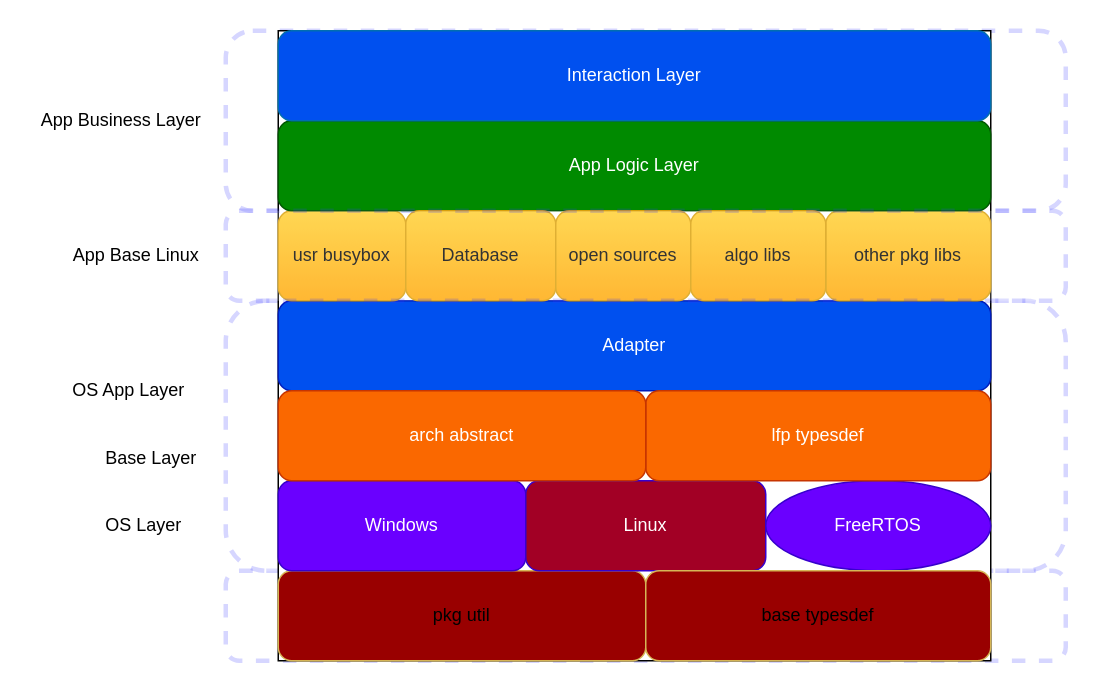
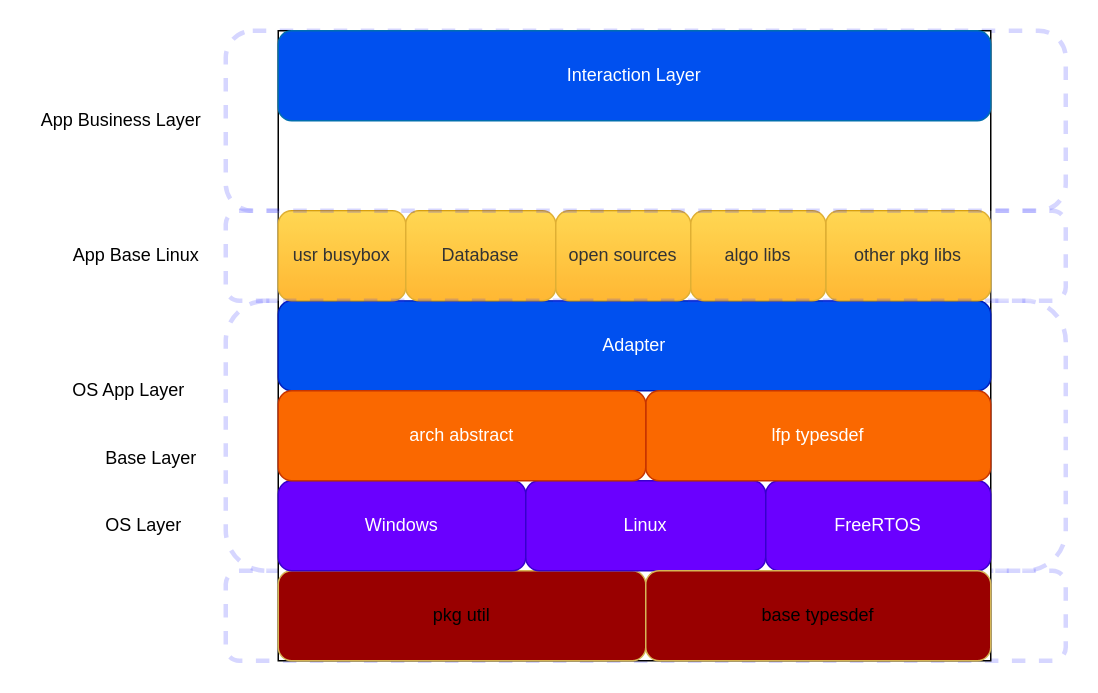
  <mxCell id="0" />
  <mxCell id="1" parent="0" />
  <mxCell id="2" value="" style="rounded=1;whiteSpace=wrap;html=1;fillColor=#FFFFFF;gradientColor=none;strokeColor=#3333FF;glass=0;shadow=0;dashed=1;strokeWidth=3;opacity=20;sketch=0;" vertex="1" parent="1"><mxGeometry x="150" y="380" width="560" height="60" as="geometry" /></mxCell>
  <mxCell id="3" value="" style="rounded=1;whiteSpace=wrap;html=1;glass=0;strokeColor=#3333FF;fillColor=#FFFFFF;shadow=0;dashed=1;strokeWidth=3;opacity=20;sketch=0;" parent="1" vertex="1"><mxGeometry x="150" y="20" width="560" height="120" as="geometry" /></mxCell>
  <mxCell id="4" value="" style="rounded=1;whiteSpace=wrap;html=1;glass=0;strokeColor=#3333FF;fillColor=#FFFFFF;shadow=0;dashed=1;strokeWidth=3;opacity=20;sketch=0;" parent="1" vertex="1"><mxGeometry x="150" y="200" width="560" height="180" as="geometry" /></mxCell>
  <mxCell id="5" value="" style="rounded=0;whiteSpace=wrap;html=1;" parent="1" vertex="1"><mxGeometry x="185" y="20" width="475" height="420" as="geometry" /></mxCell>
  <mxCell id="6" value="" style="endArrow=none;dashed=1;html=1;strokeWidth=2;" parent="1" edge="1"><mxGeometry width="50" height="50" relative="1" as="geometry"><mxPoint x="545" y="270" as="sourcePoint" /><mxPoint x="545" y="270" as="targetPoint" /></mxGeometry></mxCell>
  <mxCell id="7" value="pkg util" style="rounded=1;whiteSpace=wrap;html=1;glass=0;fillColor=#990000;strokeColor=#d6b656;" parent="1" vertex="1"><mxGeometry x="185" y="380" width="245" height="60" as="geometry" /></mxCell>
  <mxCell id="8" value="Base Layer" style="text;html=1;align=center;verticalAlign=middle;resizable=0;points=[];autosize=1;" parent="1" vertex="1"><mxGeometry x="60" y="295" width="80" height="20" as="geometry" /></mxCell>
  <mxCell id="9" value="Windows" style="rounded=1;whiteSpace=wrap;html=1;glass=0;fillColor=#6a00ff;strokeColor=#3700CC;fontColor=#ffffff;" parent="1" vertex="1"><mxGeometry x="185" y="320" width="165" height="60" as="geometry" /></mxCell>
- <mxCell id="10" value="Linux" style="rounded=1;whiteSpace=wrap;html=1;glass=0;fillColor=#a20025;strokeColor=#3700CC;fontColor=#ffffff;" parent="1" vertex="1"><mxGeometry x="350" y="320" width="160" height="60" as="geometry" /></mxCell>
- <mxCell id="11" value="FreeRTOS" style="ellipse;whiteSpace=wrap;html=1;glass=0;fillColor=#6a00ff;strokeColor=#3700CC;fontColor=#ffffff;" parent="1" vertex="1"><mxGeometry x="510" y="320" width="150" height="60" as="geometry" /></mxCell>
+ <mxCell id="10" value="Linux" style="rounded=1;whiteSpace=wrap;html=1;glass=0;fillColor=#6a00ff;strokeColor=#3700CC;fontColor=#ffffff;" parent="1" vertex="1"><mxGeometry x="350" y="320" width="160" height="60" as="geometry" /></mxCell>
+ <mxCell id="11" value="FreeRTOS" style="rounded=1;whiteSpace=wrap;html=1;glass=0;fillColor=#6a00ff;strokeColor=#3700CC;fontColor=#ffffff;" parent="1" vertex="1"><mxGeometry x="510" y="320" width="150" height="60" as="geometry" /></mxCell>
  <mxCell id="12" value="Adapter" style="rounded=1;whiteSpace=wrap;html=1;glass=0;fillColor=#0050ef;strokeColor=#001DBC;fontColor=#ffffff;" parent="1" vertex="1"><mxGeometry x="185" y="200" width="475" height="60" as="geometry" /></mxCell>
  <mxCell id="13" value="OS Layer" style="text;html=1;align=center;verticalAlign=middle;resizable=0;points=[];autosize=1;" parent="1" vertex="1"><mxGeometry x="60" y="340" width="70" height="20" as="geometry" /></mxCell>
  <mxCell id="14" value="OS App Layer" style="text;html=1;align=center;verticalAlign=middle;resizable=0;points=[];autosize=1;" parent="1" vertex="1"><mxGeometry x="30" y="250" width="110" height="20" as="geometry" /></mxCell>
  <mxCell id="15" value="usr busybox" style="rounded=1;whiteSpace=wrap;html=1;glass=0;strokeColor=#d79b00;fillColor=#ffcd28;gradientColor=#ffa500;" parent="1" vertex="1"><mxGeometry x="185" y="140" width="85" height="60" as="geometry" /></mxCell>
  <mxCell id="16" value="other pkg libs" style="rounded=1;whiteSpace=wrap;html=1;glass=0;strokeColor=#d79b00;fillColor=#ffcd28;gradientColor=#ffa500;" parent="1" vertex="1"><mxGeometry x="550" y="140" width="110" height="60" as="geometry" /></mxCell>
- <mxCell id="17" value="App Logic Layer" style="rounded=1;whiteSpace=wrap;html=1;glass=0;strokeColor=#005700;fillColor=#008a00;fontColor=#ffffff;" parent="1" vertex="1"><mxGeometry x="185" y="80" width="475" height="60" as="geometry" /></mxCell>
  <mxCell id="18" value="Interaction&amp;nbsp;Layer" style="rounded=1;whiteSpace=wrap;html=1;glass=0;strokeColor=#006EAF;fillColor=#0050ef;fontColor=#ffffff;" parent="1" vertex="1"><mxGeometry x="185" y="20" width="475" height="60" as="geometry" /></mxCell>
  <mxCell id="19" value="App Base Linux" style="text;html=1;align=center;verticalAlign=middle;resizable=0;points=[];autosize=1;" parent="1" vertex="1"><mxGeometry x="40" y="160" width="100" height="20" as="geometry" /></mxCell>
  <mxCell id="20" value="App Business Layer" style="text;html=1;align=center;verticalAlign=middle;resizable=0;points=[];autosize=1;" parent="1" vertex="1"><mxGeometry x="20" y="70" width="120" height="20" as="geometry" /></mxCell>
  <mxCell id="21" value="lfp typesdef" style="rounded=1;whiteSpace=wrap;html=1;strokeColor=#C73500;fillColor=#fa6800;glass=0;fontColor=#ffffff;" parent="1" vertex="1"><mxGeometry x="430" y="260" width="230" height="60" as="geometry" /></mxCell>
  <mxCell id="22" value="" style="group;opacity=0;strokeColor=#6F0000;strokeWidth=1;rounded=1;fillColor=#a20025;fontColor=#ffffff;" parent="1" vertex="1" connectable="0"><mxGeometry x="430" y="380" width="230" height="60" as="geometry" /></mxCell>
  <mxCell id="23" value="base typesdef" style="rounded=1;whiteSpace=wrap;html=1;glass=0;fillColor=#990000;strokeColor=#d6b656;" parent="22" vertex="1"><mxGeometry width="230" height="60" as="geometry" /></mxCell>
  <mxCell id="24" value="arch abstract" style="rounded=1;whiteSpace=wrap;html=1;strokeColor=#C73500;strokeWidth=1;fillColor=#fa6800;fontColor=#ffffff;" parent="1" vertex="1"><mxGeometry x="185" y="260" width="245" height="60" as="geometry" /></mxCell>
  <mxCell id="25" value="&lt;span&gt;Database&lt;/span&gt;" style="rounded=1;whiteSpace=wrap;html=1;glass=0;strokeColor=#d79b00;fillColor=#ffcd28;gradientColor=#ffa500;" parent="1" vertex="1"><mxGeometry x="270" y="140" width="100" height="60" as="geometry" /></mxCell>
  <mxCell id="26" value="open sources" style="rounded=1;whiteSpace=wrap;html=1;glass=0;strokeColor=#d79b00;fillColor=#ffcd28;gradientColor=#ffa500;" parent="1" vertex="1"><mxGeometry x="370" y="140" width="90" height="60" as="geometry" /></mxCell>
  <mxCell id="27" value="&lt;span&gt;algo libs&lt;/span&gt;" style="rounded=1;whiteSpace=wrap;html=1;glass=0;strokeColor=#d79b00;fillColor=#ffcd28;gradientColor=#ffa500;" parent="1" vertex="1"><mxGeometry x="460" y="140" width="90" height="60" as="geometry" /></mxCell>
  <mxCell id="28" value="" style="rounded=1;whiteSpace=wrap;html=1;glass=0;strokeColor=#3333FF;fillColor=#FFFFFF;shadow=0;dashed=1;strokeWidth=3;opacity=20;sketch=0;" parent="1" vertex="1"><mxGeometry x="150" y="140" width="560" height="60" as="geometry" /></mxCell>
